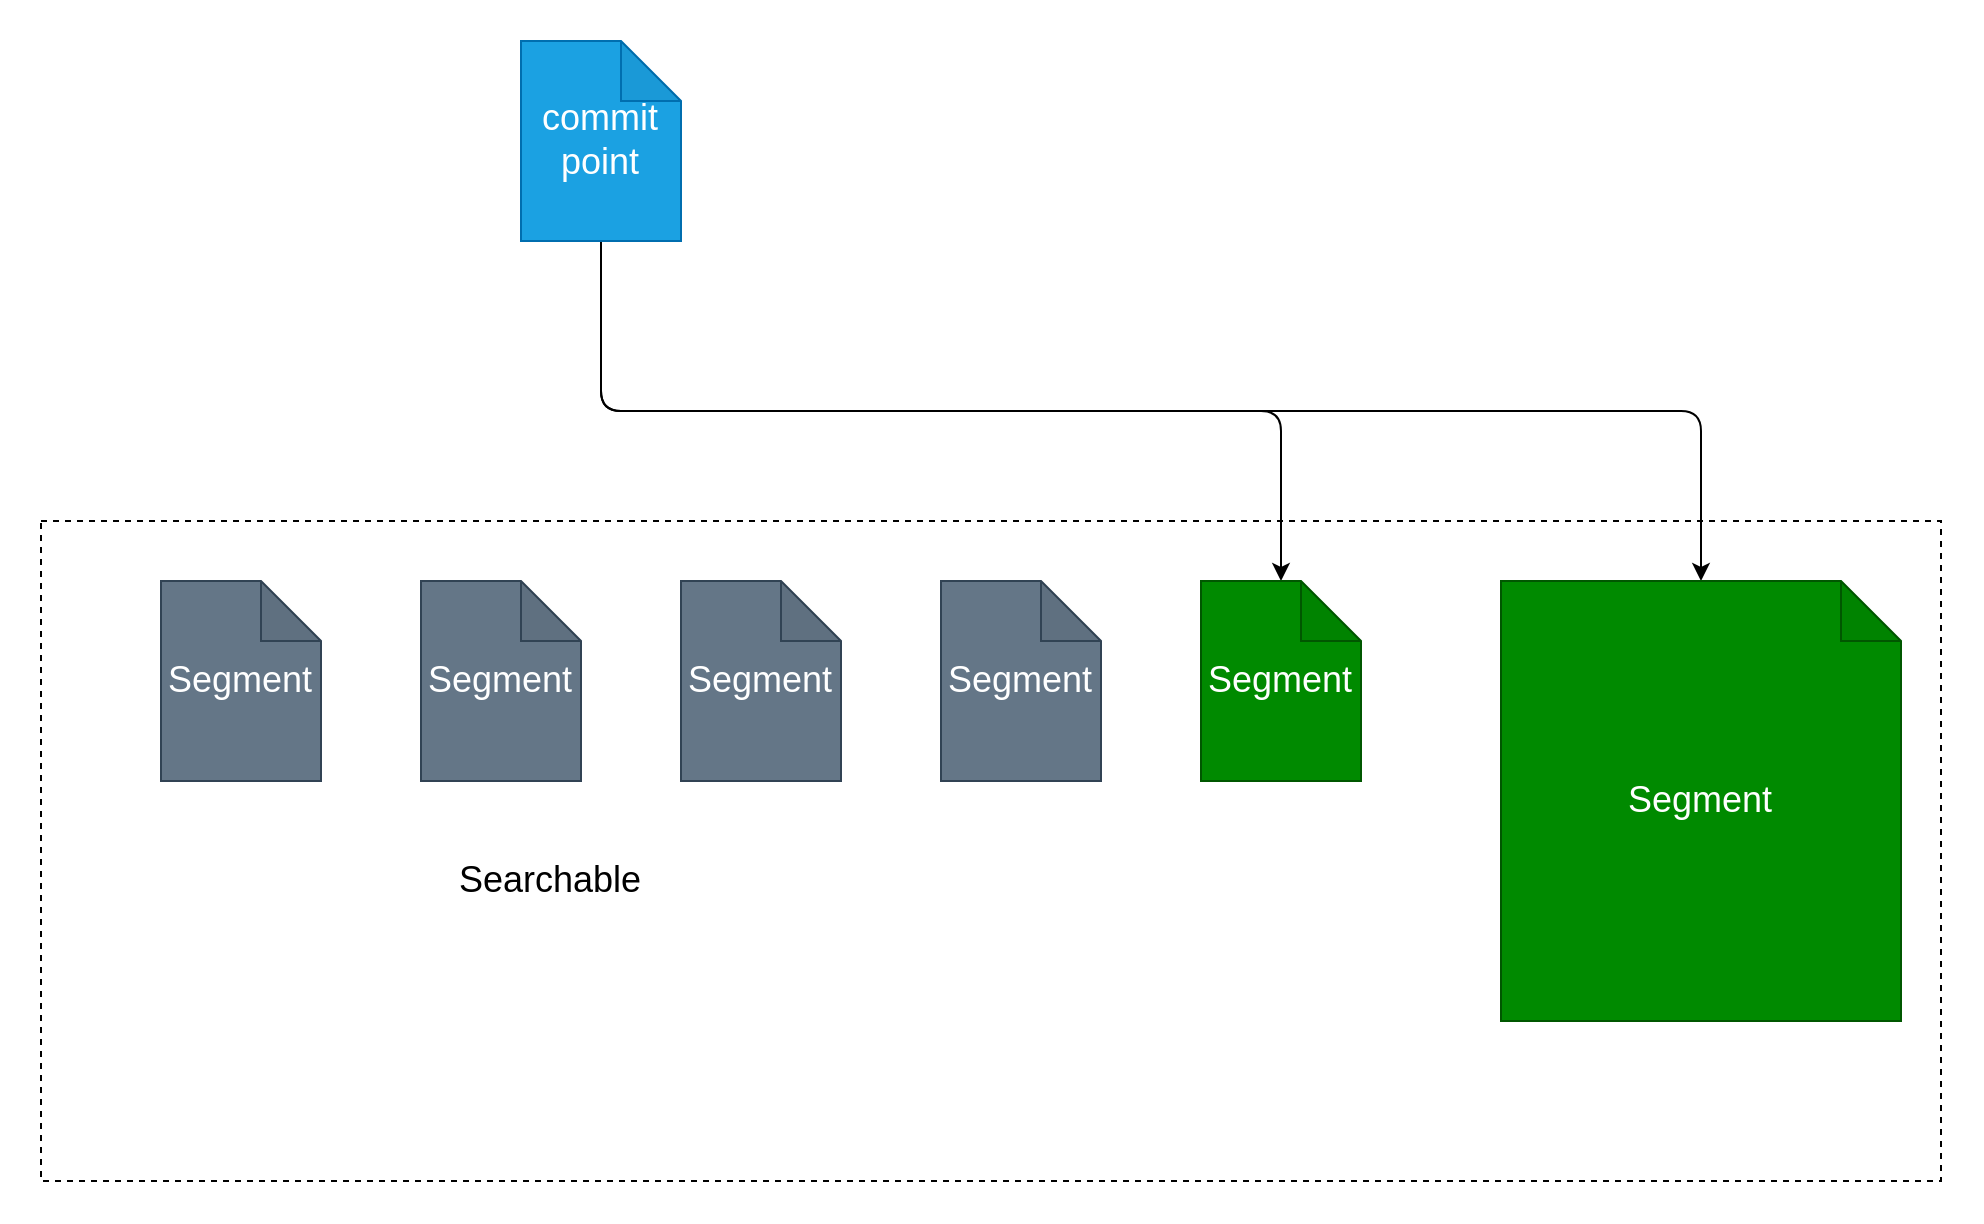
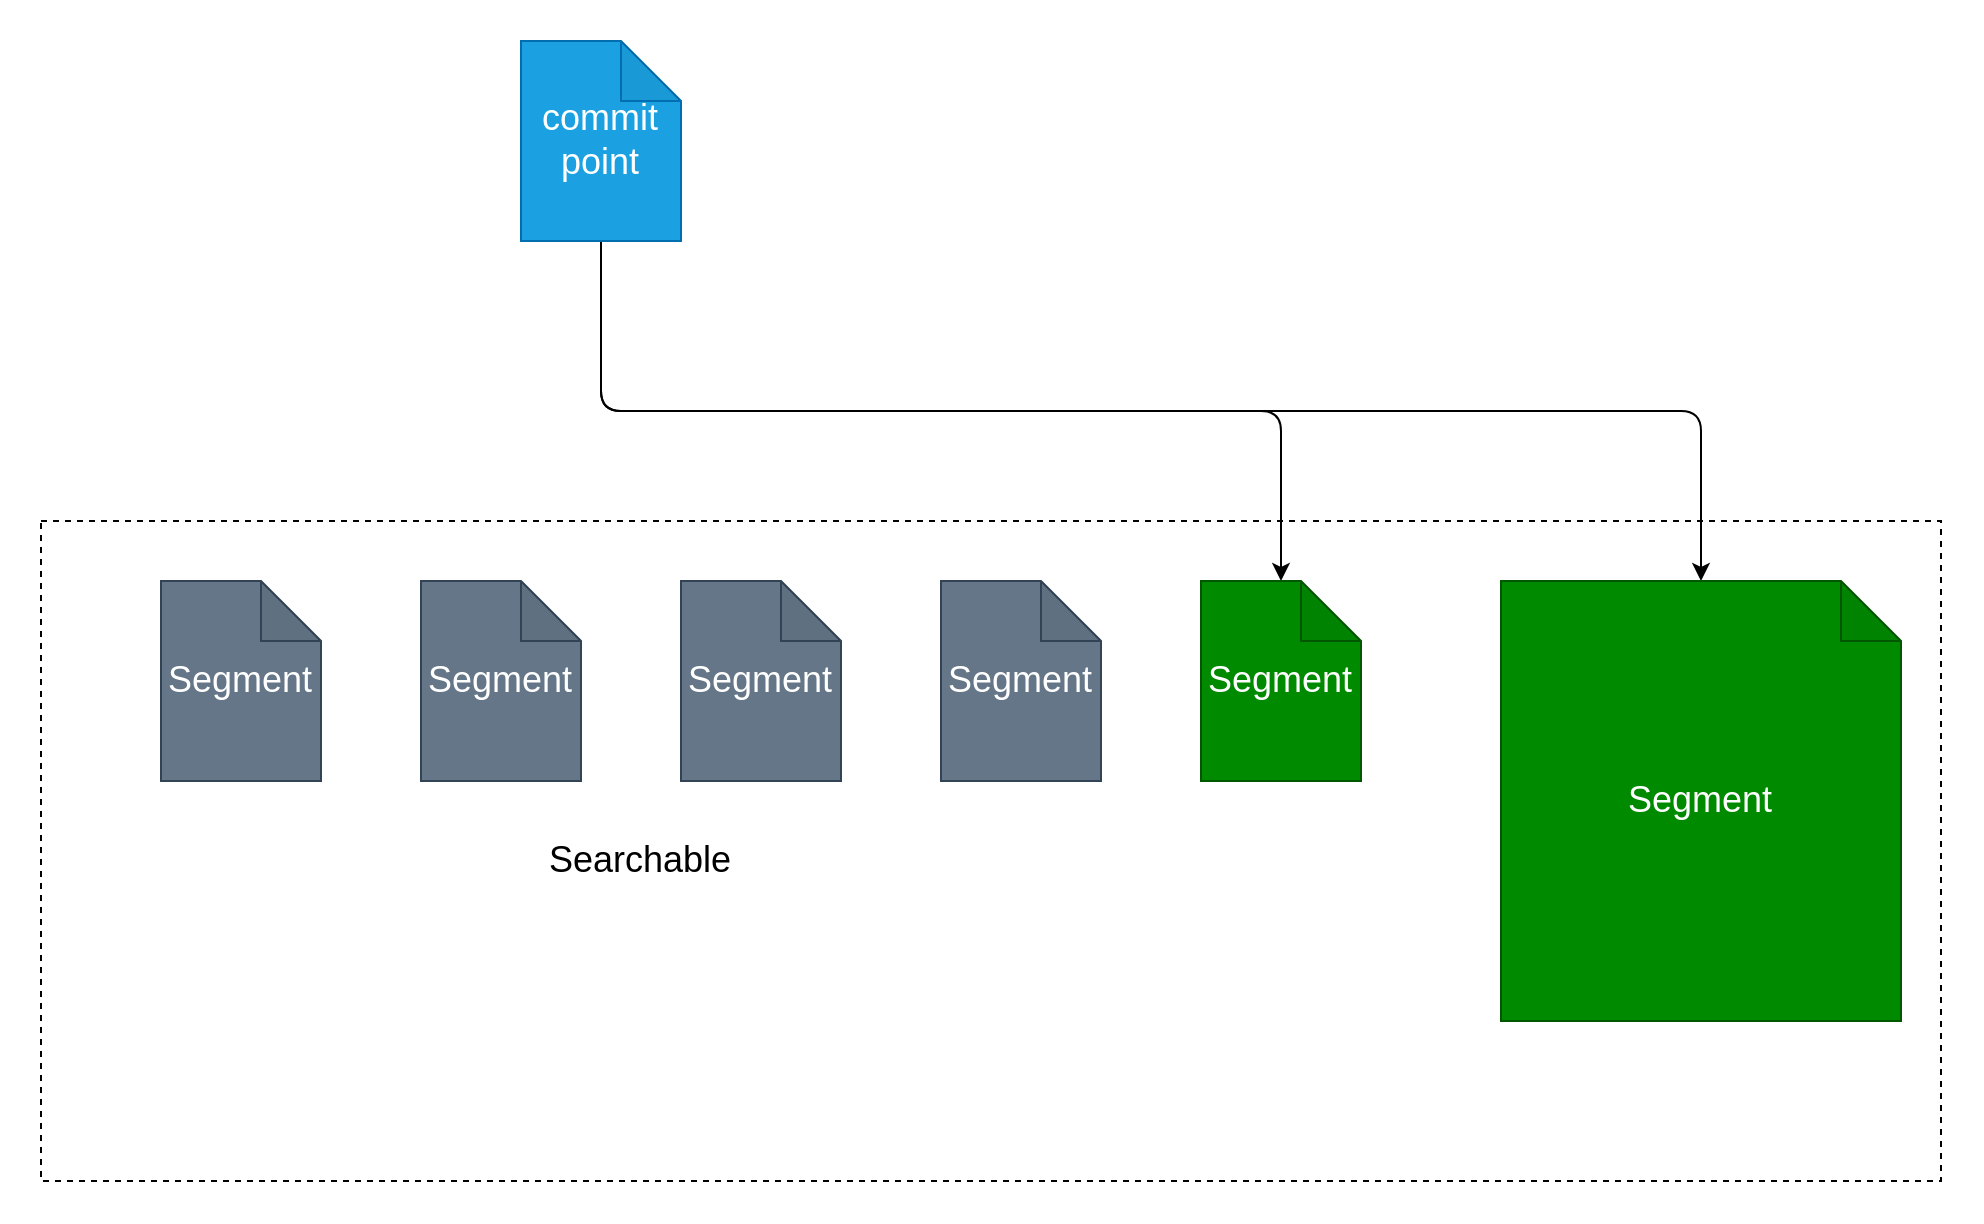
  <mxCell id="0" />
  <mxCell id="1" parent="0" />
  <mxCell id="2" value="" style="rounded=0;whiteSpace=wrap;html=1;dashed=1;fontSize=18;" parent="1" vertex="1"><mxGeometry x="20" y="260" width="950" height="330" as="geometry" /></mxCell>
  <mxCell id="3" style="edgeStyle=orthogonalEdgeStyle;html=1;exitX=0.5;exitY=1;exitDx=0;exitDy=0;exitPerimeter=0;entryX=0.5;entryY=0;entryDx=0;entryDy=0;entryPerimeter=0;" edge="1" parent="1" source="5" target="11"><mxGeometry relative="1" as="geometry" /></mxCell>
  <mxCell id="4" style="edgeStyle=orthogonalEdgeStyle;html=1;exitX=0.5;exitY=1;exitDx=0;exitDy=0;exitPerimeter=0;entryX=0.5;entryY=0;entryDx=0;entryDy=0;entryPerimeter=0;" edge="1" parent="1" source="5" target="12"><mxGeometry relative="1" as="geometry" /></mxCell>
  <mxCell id="5" value="commit point" style="shape=note;whiteSpace=wrap;html=1;backgroundOutline=1;darkOpacity=0.05;fontSize=18;fillColor=#1ba1e2;fontColor=#ffffff;strokeColor=#006EAF;" parent="1" vertex="1"><mxGeometry x="260" y="20" width="80" height="100" as="geometry" /></mxCell>
  <mxCell id="6" value="Segment" style="shape=note;whiteSpace=wrap;html=1;backgroundOutline=1;darkOpacity=0.05;fontSize=18;fillColor=#647687;fontColor=#ffffff;strokeColor=#314354;" parent="1" vertex="1"><mxGeometry x="80" y="290" width="80" height="100" as="geometry" /></mxCell>
  <mxCell id="7" value="Segment" style="shape=note;whiteSpace=wrap;html=1;backgroundOutline=1;darkOpacity=0.05;fontSize=18;fillColor=#647687;fontColor=#ffffff;strokeColor=#314354;" parent="1" vertex="1"><mxGeometry x="210" y="290" width="80" height="100" as="geometry" /></mxCell>
  <mxCell id="8" value="Segment" style="shape=note;whiteSpace=wrap;html=1;backgroundOutline=1;darkOpacity=0.05;fontSize=18;fillColor=#647687;fontColor=#ffffff;strokeColor=#314354;" parent="1" vertex="1"><mxGeometry x="340" y="290" width="80" height="100" as="geometry" /></mxCell>
  <mxCell id="9" value="Segment" style="shape=note;whiteSpace=wrap;html=1;backgroundOutline=1;darkOpacity=0.05;fontSize=18;fillColor=#647687;fontColor=#ffffff;strokeColor=#314354;" parent="1" vertex="1"><mxGeometry x="470" y="290" width="80" height="100" as="geometry" /></mxCell>
- <mxCell id="10" value="Searchable" style="text;html=1;strokeColor=none;fillColor=none;align=center;verticalAlign=middle;whiteSpace=wrap;rounded=0;dashed=1;fontSize=18;" parent="1" vertex="1"><mxGeometry x="185" y="410" width="180" height="60" as="geometry" /></mxCell>
+ <mxCell id="10" value="Searchable" style="text;html=1;strokeColor=none;fillColor=none;align=center;verticalAlign=middle;whiteSpace=wrap;rounded=0;dashed=1;fontSize=18;" parent="1" vertex="1"><mxGeometry x="230" y="400" width="180" height="60" as="geometry" /></mxCell>
  <mxCell id="11" value="Segment" style="shape=note;whiteSpace=wrap;html=1;backgroundOutline=1;darkOpacity=0.05;fontSize=18;fillColor=#008a00;fontColor=#ffffff;strokeColor=#005700;" parent="1" vertex="1"><mxGeometry x="600" y="290" width="80" height="100" as="geometry" /></mxCell>
  <mxCell id="12" value="Segment" style="shape=note;whiteSpace=wrap;html=1;backgroundOutline=1;darkOpacity=0.05;fontSize=18;fillColor=#008a00;fontColor=#ffffff;strokeColor=#005700;" parent="1" vertex="1"><mxGeometry x="750" y="290" width="200" height="220" as="geometry" /></mxCell>
